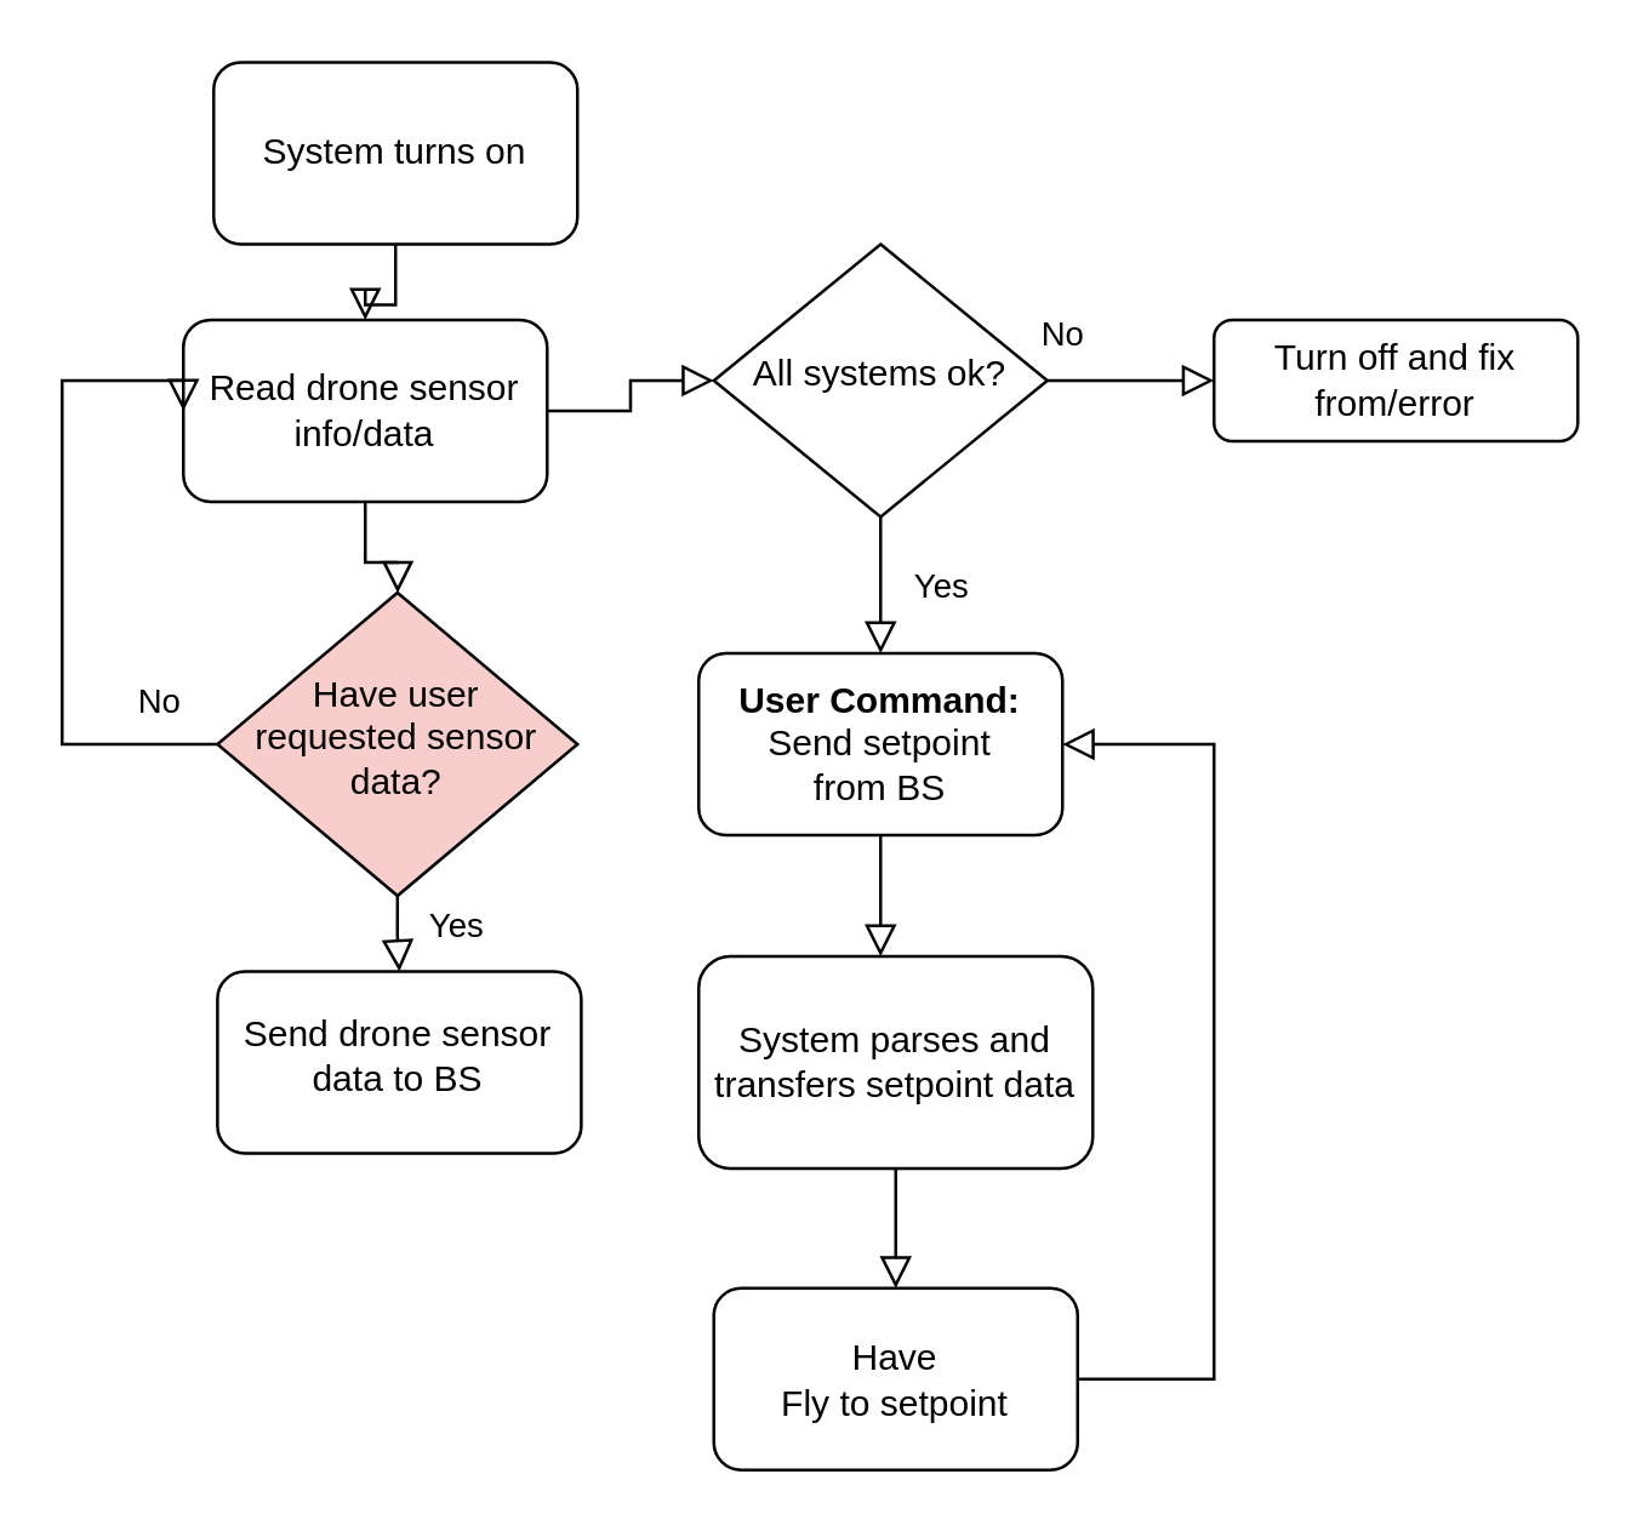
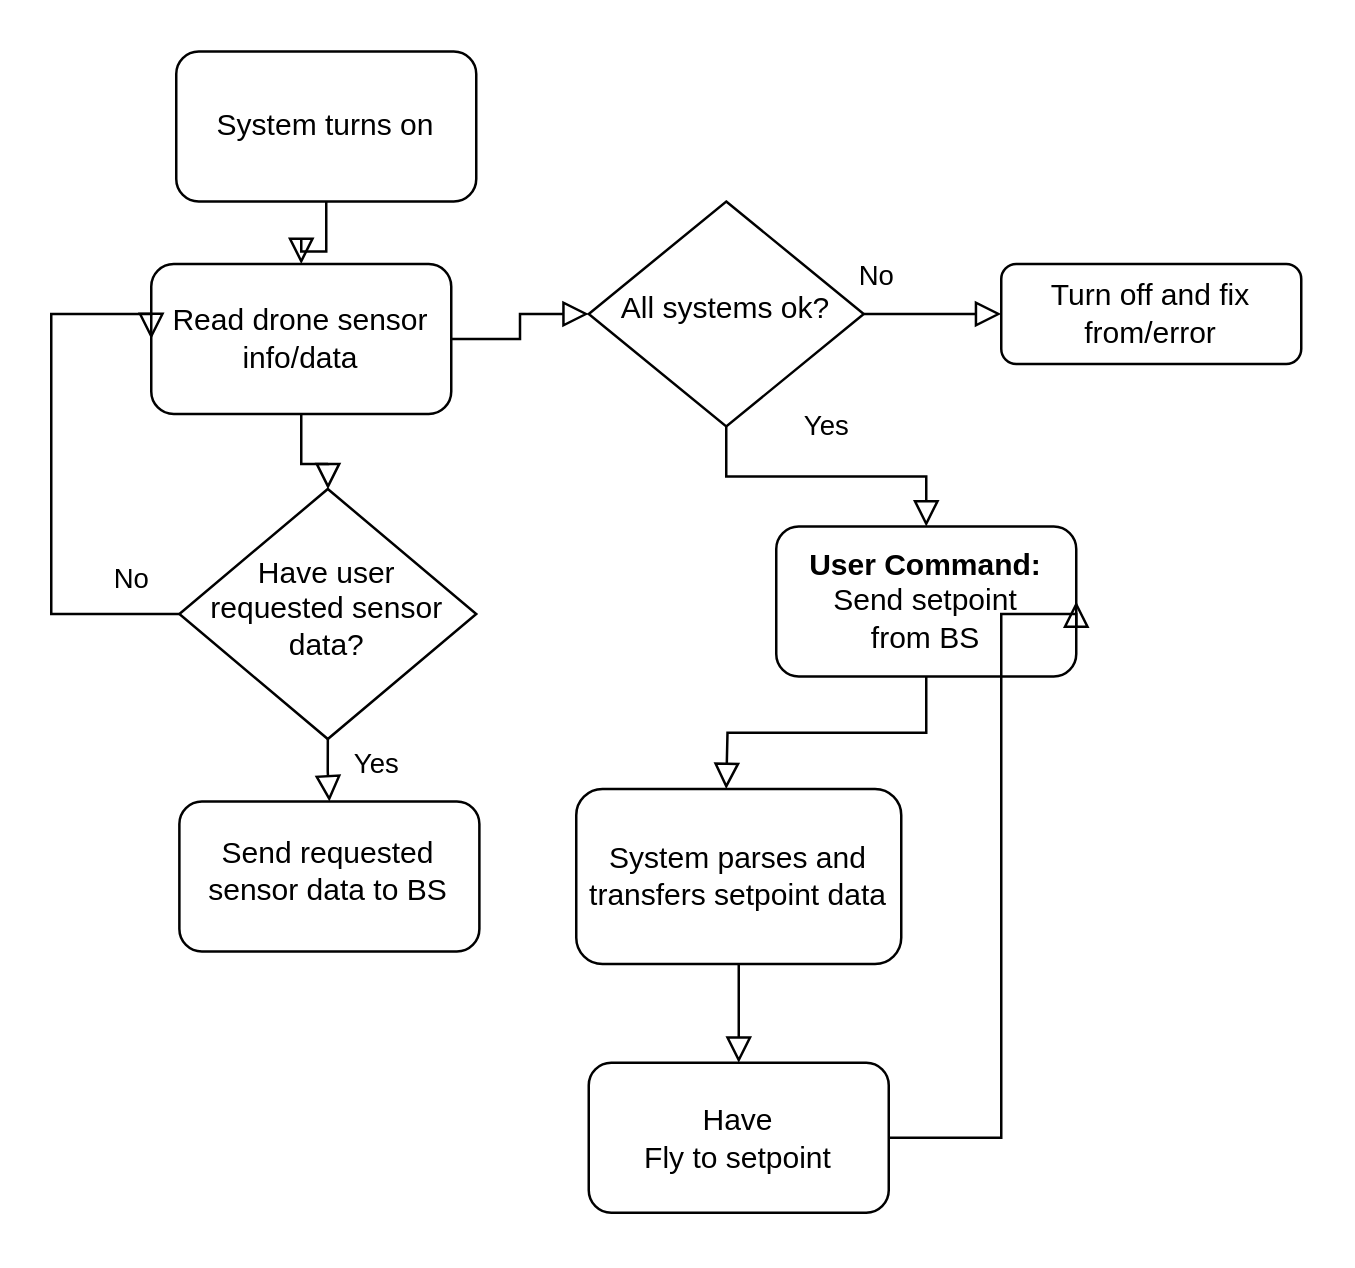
  <mxCell id="0" />
  <mxCell id="1" parent="0" />
  <mxCell id="2" value="" style="edgeStyle=orthogonalEdgeStyle;rounded=0;orthogonalLoop=1;jettySize=auto;html=1;endArrow=block;endFill=0;endSize=8;strokeWidth=1;" parent="1" source="3" target="16" edge="1"><mxGeometry relative="1" as="geometry" /></mxCell>
  <mxCell id="3" value="System turns on" style="rounded=1;whiteSpace=wrap;html=1;fontSize=12;glass=0;strokeWidth=1;shadow=0;" parent="1" vertex="1"><mxGeometry x="70" y="20" width="120" height="60" as="geometry" /></mxCell>
  <mxCell id="4" value="Yes" style="rounded=0;html=1;jettySize=auto;orthogonalLoop=1;fontSize=11;endArrow=block;endFill=0;endSize=8;strokeWidth=1;shadow=0;labelBackgroundColor=none;edgeStyle=orthogonalEdgeStyle;entryX=0.5;entryY=0;entryDx=0;entryDy=0;" parent="1" source="6" target="9" edge="1"><mxGeometry y="20" relative="1" as="geometry"><mxPoint as="offset" /><mxPoint x="290" y="200" as="targetPoint" /></mxGeometry></mxCell>
  <mxCell id="5" value="No" style="edgeStyle=orthogonalEdgeStyle;rounded=0;html=1;jettySize=auto;orthogonalLoop=1;fontSize=11;endArrow=block;endFill=0;endSize=8;strokeWidth=1;shadow=0;labelBackgroundColor=none;" parent="1" source="6" target="7" edge="1"><mxGeometry x="-0.818" y="15" relative="1" as="geometry"><mxPoint as="offset" /></mxGeometry></mxCell>
  <mxCell id="6" value="All systems ok?" style="rhombus;whiteSpace=wrap;html=1;shadow=0;fontFamily=Helvetica;fontSize=12;align=center;strokeWidth=1;spacing=6;spacingTop=-4;" parent="1" vertex="1"><mxGeometry x="235" y="80" width="110" height="90" as="geometry" /></mxCell>
  <mxCell id="7" value="Turn off and fix from/error" style="rounded=1;whiteSpace=wrap;html=1;fontSize=12;glass=0;strokeWidth=1;shadow=0;" parent="1" vertex="1"><mxGeometry x="400" y="105" width="120" height="40" as="geometry" /></mxCell>
  <mxCell id="8" value="" style="rounded=0;html=1;jettySize=auto;orthogonalLoop=1;fontSize=11;endArrow=block;endFill=0;endSize=8;strokeWidth=1;shadow=0;labelBackgroundColor=none;edgeStyle=orthogonalEdgeStyle;exitX=0.5;exitY=1;exitDx=0;exitDy=0;" parent="1" source="9" edge="1"><mxGeometry x="0.333" y="20" relative="1" as="geometry"><mxPoint as="offset" /><mxPoint x="290" y="290" as="sourcePoint" /><mxPoint x="290" y="315" as="targetPoint" /></mxGeometry></mxCell>
- <mxCell id="9" value="&lt;div&gt;&lt;b&gt;User Command:&lt;/b&gt; Send setpoint&lt;/div&gt;&lt;div&gt;from BS&lt;br&gt;&lt;/div&gt;" style="rounded=1;whiteSpace=wrap;html=1;" parent="1" vertex="1"><mxGeometry x="230" y="215" width="120" height="60" as="geometry" /></mxCell>
+ <mxCell id="9" value="&lt;div&gt;&lt;b&gt;User Command:&lt;/b&gt; Send setpoint&lt;/div&gt;&lt;div&gt;from BS&lt;br&gt;&lt;/div&gt;" style="rounded=1;whiteSpace=wrap;html=1;" parent="1" vertex="1"><mxGeometry x="310" y="210" width="120" height="60" as="geometry" /></mxCell>
  <mxCell id="10" value="" style="edgeStyle=orthogonalEdgeStyle;rounded=0;orthogonalLoop=1;jettySize=auto;html=1;endArrow=block;endFill=0;endSize=8;strokeWidth=1;" parent="1" source="11" target="13" edge="1"><mxGeometry relative="1" as="geometry" /></mxCell>
  <mxCell id="11" value="System parses and transfers setpoint data" style="rounded=1;whiteSpace=wrap;html=1;" parent="1" vertex="1"><mxGeometry x="230" y="315" width="130" height="70" as="geometry" /></mxCell>
  <mxCell id="12" style="edgeStyle=orthogonalEdgeStyle;rounded=0;orthogonalLoop=1;jettySize=auto;html=1;exitX=1;exitY=0.5;exitDx=0;exitDy=0;entryX=1;entryY=0.5;entryDx=0;entryDy=0;endArrow=block;endFill=0;endSize=8;" parent="1" source="13" target="9" edge="1"><mxGeometry relative="1" as="geometry"><Array as="points"><mxPoint x="400" y="455" /><mxPoint x="400" y="245" /></Array></mxGeometry></mxCell>
  <mxCell id="13" value="&lt;div&gt;Have&lt;/div&gt;&lt;div&gt;Fly to setpoint&lt;br&gt;&lt;/div&gt;" style="whiteSpace=wrap;html=1;rounded=1;" parent="1" vertex="1"><mxGeometry x="235" y="424.5" width="120" height="60" as="geometry" /></mxCell>
  <mxCell id="14" value="" style="edgeStyle=orthogonalEdgeStyle;rounded=0;orthogonalLoop=1;jettySize=auto;html=1;endArrow=block;endFill=0;endSize=8;strokeWidth=1;" parent="1" source="16" target="21" edge="1"><mxGeometry relative="1" as="geometry" /></mxCell>
  <mxCell id="15" style="edgeStyle=orthogonalEdgeStyle;rounded=0;orthogonalLoop=1;jettySize=auto;html=1;exitX=1;exitY=0.5;exitDx=0;exitDy=0;endArrow=block;endFill=0;endSize=8;strokeWidth=1;entryX=0;entryY=0.5;entryDx=0;entryDy=0;" parent="1" source="16" target="6" edge="1"><mxGeometry relative="1" as="geometry"><mxPoint x="200" y="125.034" as="targetPoint" /></mxGeometry></mxCell>
  <mxCell id="16" value="Read drone sensor info/data " style="whiteSpace=wrap;html=1;rounded=1;shadow=0;strokeWidth=1;glass=0;" parent="1" vertex="1"><mxGeometry x="60" y="105" width="120" height="60" as="geometry" /></mxCell>
  <mxCell id="17" style="edgeStyle=orthogonalEdgeStyle;rounded=0;orthogonalLoop=1;jettySize=auto;html=1;exitX=0;exitY=0.5;exitDx=0;exitDy=0;entryX=0;entryY=0.5;entryDx=0;entryDy=0;endArrow=block;endFill=0;endSize=8;strokeWidth=1;" parent="1" source="21" target="16" edge="1"><mxGeometry relative="1" as="geometry"><Array as="points"><mxPoint x="20" y="245" /><mxPoint x="20" y="125" /></Array></mxGeometry></mxCell>
  <mxCell id="18" value="&lt;div&gt;No&lt;/div&gt;" style="edgeLabel;html=1;align=center;verticalAlign=middle;resizable=0;points=[];" parent="17" vertex="1" connectable="0"><mxGeometry x="-0.82" y="1" relative="1" as="geometry"><mxPoint y="-16" as="offset" /></mxGeometry></mxCell>
  <mxCell id="19" style="edgeStyle=orthogonalEdgeStyle;rounded=0;orthogonalLoop=1;jettySize=auto;html=1;exitX=0.5;exitY=1;exitDx=0;exitDy=0;entryX=0.5;entryY=0;entryDx=0;entryDy=0;endArrow=block;endFill=0;endSize=8;strokeWidth=1;" parent="1" source="21" target="22" edge="1"><mxGeometry relative="1" as="geometry"><Array as="points"><mxPoint x="131" y="308" /><mxPoint x="131" y="308" /></Array></mxGeometry></mxCell>
  <mxCell id="20" value="Yes" style="edgeLabel;html=1;align=center;verticalAlign=middle;resizable=0;points=[];" parent="19" vertex="1" connectable="0"><mxGeometry x="-0.223" relative="1" as="geometry"><mxPoint x="19" as="offset" /></mxGeometry></mxCell>
- <mxCell id="21" value="Have user requested sensor data?" style="rhombus;whiteSpace=wrap;html=1;shadow=0;fontFamily=Helvetica;fontSize=12;align=center;strokeWidth=1;spacing=6;spacingTop=-4;fillColor=#f8cecc;" parent="1" vertex="1"><mxGeometry x="71.25" y="195" width="118.75" height="100" as="geometry" /></mxCell>
- <mxCell id="22" value="Send drone sensor data to BS" style="whiteSpace=wrap;html=1;shadow=0;strokeWidth=1;spacing=6;spacingTop=-4;rounded=1;" parent="1" vertex="1"><mxGeometry x="71.255" y="320" width="120" height="60" as="geometry" /></mxCell>
+ <mxCell id="21" value="Have user requested sensor data?" style="rhombus;whiteSpace=wrap;html=1;shadow=0;fontFamily=Helvetica;fontSize=12;align=center;strokeWidth=1;spacing=6;spacingTop=-4;" parent="1" vertex="1"><mxGeometry x="71.25" y="195" width="118.75" height="100" as="geometry" /></mxCell>
+ <mxCell id="22" value="Send requested sensor data to BS" style="whiteSpace=wrap;html=1;shadow=0;strokeWidth=1;spacing=6;spacingTop=-4;rounded=1;" parent="1" vertex="1"><mxGeometry x="71.255" y="320" width="120" height="60" as="geometry" /></mxCell>
